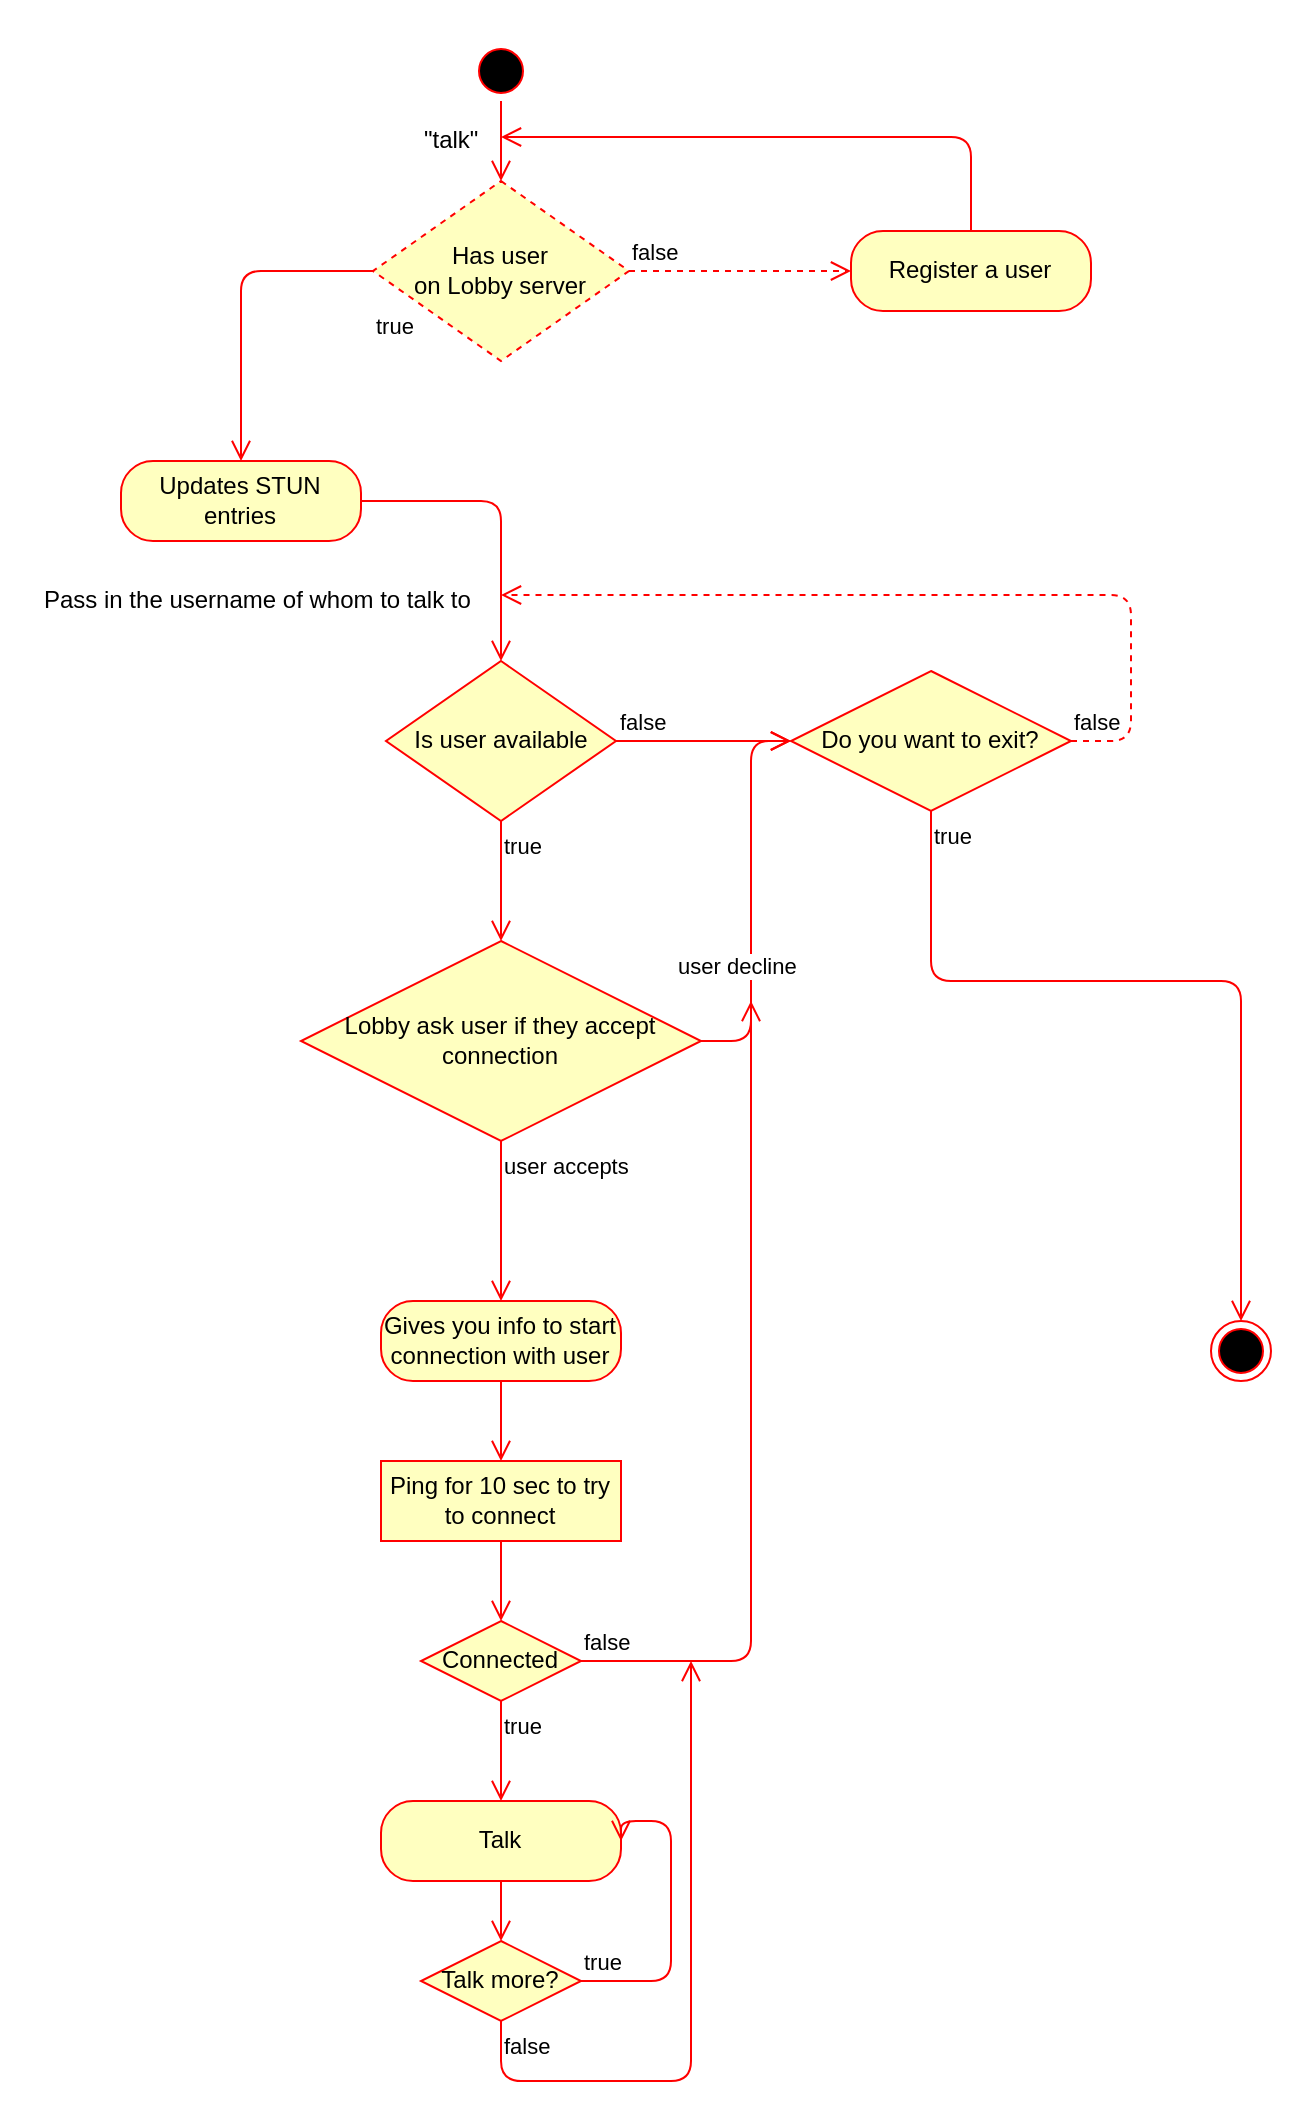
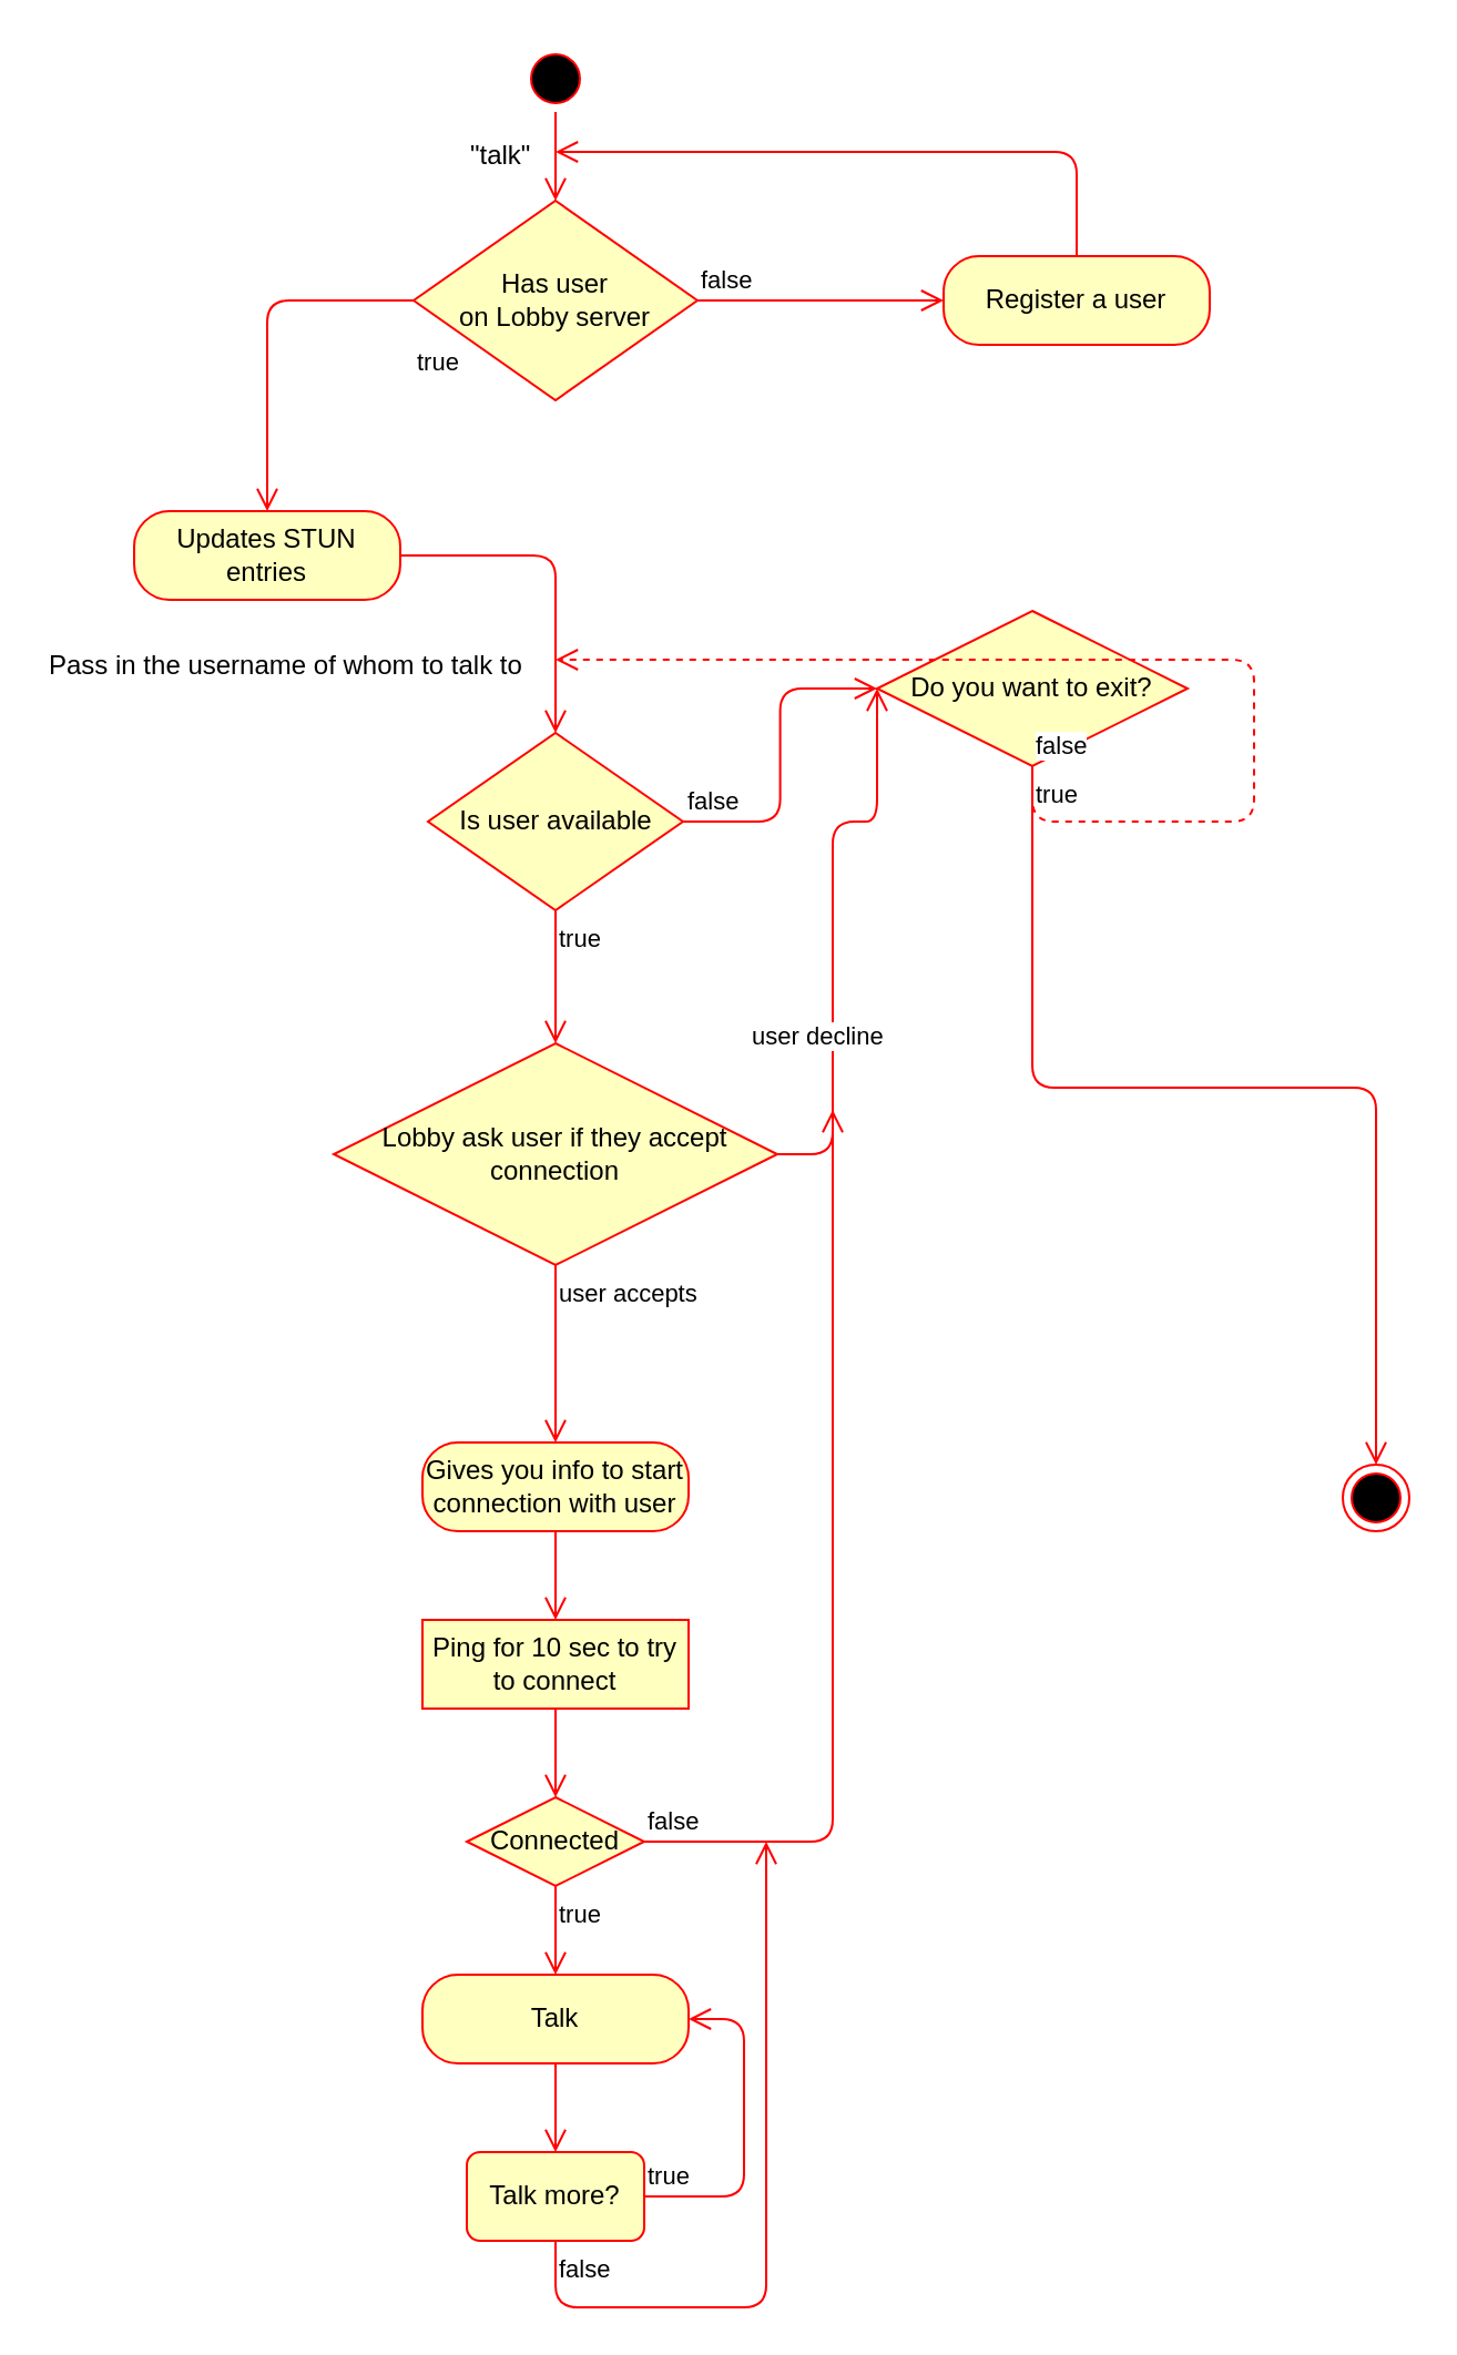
  <mxCell id="0" />
  <mxCell id="1" parent="0" />
  <mxCell id="2" value="" style="ellipse;html=1;shape=startState;fillColor=#000000;strokeColor=#ff0000;" vertex="1" parent="1"><mxGeometry x="235" y="20" width="30" height="30" as="geometry" /></mxCell>
  <mxCell id="3" value="" style="edgeStyle=orthogonalEdgeStyle;html=1;verticalAlign=bottom;endArrow=open;endSize=8;strokeColor=#ff0000;" edge="1" source="2" parent="1" target="5"><mxGeometry relative="1" as="geometry"><mxPoint x="250" y="120" as="targetPoint" /></mxGeometry></mxCell>
  <mxCell id="4" value="&quot;talk&quot;" style="text;html=1;resizable=0;points=[];autosize=1;align=left;verticalAlign=top;spacingTop=-4;" vertex="1" parent="1"><mxGeometry x="210" y="60" width="40" height="20" as="geometry" /></mxCell>
- <mxCell id="5" value="Has user&lt;br&gt;on Lobby server" style="rhombus;whiteSpace=wrap;html=1;fillColor=#ffffc0;strokeColor=#ff0000;dashed=1;" vertex="1" parent="1"><mxGeometry x="186" y="90" width="128" height="90" as="geometry" /></mxCell>
- <mxCell id="6" value="false" style="edgeStyle=orthogonalEdgeStyle;html=1;align=left;verticalAlign=bottom;endArrow=open;endSize=8;strokeColor=#ff0000;dashed=1;" edge="1" source="5" parent="1" target="8"><mxGeometry x="-1" relative="1" as="geometry"><mxPoint x="390" y="135" as="targetPoint" /><Array as="points"><mxPoint x="390" y="135" /></Array></mxGeometry></mxCell>
+ <mxCell id="5" value="Has user&lt;br&gt;on Lobby server" style="rhombus;whiteSpace=wrap;html=1;fillColor=#ffffc0;strokeColor=#ff0000;" vertex="1" parent="1"><mxGeometry x="186" y="90" width="128" height="90" as="geometry" /></mxCell>
+ <mxCell id="6" value="false" style="edgeStyle=orthogonalEdgeStyle;html=1;align=left;verticalAlign=bottom;endArrow=open;endSize=8;strokeColor=#ff0000;" edge="1" source="5" parent="1" target="8"><mxGeometry x="-1" relative="1" as="geometry"><mxPoint x="390" y="135" as="targetPoint" /><Array as="points"><mxPoint x="390" y="135" /></Array></mxGeometry></mxCell>
  <mxCell id="7" value="true" style="edgeStyle=orthogonalEdgeStyle;html=1;align=left;verticalAlign=top;endArrow=open;endSize=8;strokeColor=#ff0000;" edge="1" source="5" parent="1" target="10"><mxGeometry x="-1" y="15" relative="1" as="geometry"><mxPoint x="250" y="230" as="targetPoint" /><mxPoint as="offset" /></mxGeometry></mxCell>
  <mxCell id="8" value="Register a user" style="rounded=1;whiteSpace=wrap;html=1;arcSize=40;fontColor=#000000;fillColor=#ffffc0;strokeColor=#ff0000;" vertex="1" parent="1"><mxGeometry x="425" y="115" width="120" height="40" as="geometry" /></mxCell>
  <mxCell id="9" value="" style="edgeStyle=orthogonalEdgeStyle;html=1;verticalAlign=bottom;endArrow=open;endSize=8;strokeColor=#ff0000;exitX=0.5;exitY=0;exitDx=0;exitDy=0;entryX=1;entryY=0.4;entryDx=0;entryDy=0;entryPerimeter=0;" edge="1" source="8" parent="1" target="4"><mxGeometry relative="1" as="geometry"><mxPoint x="485" y="215" as="targetPoint" /></mxGeometry></mxCell>
  <mxCell id="10" value="Updates STUN entries" style="rounded=1;whiteSpace=wrap;html=1;arcSize=40;fontColor=#000000;fillColor=#ffffc0;strokeColor=#ff0000;" vertex="1" parent="1"><mxGeometry x="60" y="230" width="120" height="40" as="geometry" /></mxCell>
  <mxCell id="11" value="" style="edgeStyle=orthogonalEdgeStyle;html=1;verticalAlign=bottom;endArrow=open;endSize=8;strokeColor=#ff0000;" edge="1" source="10" parent="1" target="13"><mxGeometry relative="1" as="geometry"><mxPoint x="250" y="330" as="targetPoint" /></mxGeometry></mxCell>
  <mxCell id="12" value="Pass in the username of whom to talk to" style="text;html=1;resizable=0;points=[];autosize=1;align=left;verticalAlign=top;spacingTop=-4;" vertex="1" parent="1"><mxGeometry x="20" y="290" width="230" height="20" as="geometry" /></mxCell>
  <mxCell id="13" value="Is user available" style="rhombus;whiteSpace=wrap;html=1;fillColor=#ffffc0;strokeColor=#ff0000;" vertex="1" parent="1"><mxGeometry x="192.5" y="330" width="115" height="80" as="geometry" /></mxCell>
  <mxCell id="14" value="false" style="edgeStyle=orthogonalEdgeStyle;html=1;align=left;verticalAlign=bottom;endArrow=open;endSize=8;strokeColor=#ff0000;" edge="1" source="13" parent="1" target="19"><mxGeometry x="-1" relative="1" as="geometry"><mxPoint x="390" y="370" as="targetPoint" /></mxGeometry></mxCell>
  <mxCell id="15" value="true" style="edgeStyle=orthogonalEdgeStyle;html=1;align=left;verticalAlign=top;endArrow=open;endSize=8;strokeColor=#ff0000;" edge="1" source="13" parent="1" target="16"><mxGeometry x="-1" relative="1" as="geometry"><mxPoint x="250" y="450" as="targetPoint" /></mxGeometry></mxCell>
  <mxCell id="16" value="Lobby ask user if they accept connection" style="rhombus;whiteSpace=wrap;html=1;fillColor=#ffffc0;strokeColor=#ff0000;" vertex="1" parent="1"><mxGeometry x="150" y="470" width="200" height="100" as="geometry" /></mxCell>
  <mxCell id="17" value="user decline" style="edgeStyle=orthogonalEdgeStyle;html=1;align=left;verticalAlign=bottom;endArrow=open;endSize=8;strokeColor=#ff0000;exitX=1;exitY=0.5;exitDx=0;exitDy=0;entryX=0;entryY=0.5;entryDx=0;entryDy=0;" edge="1" source="16" parent="1" target="19"><mxGeometry x="-0.459" y="38" relative="1" as="geometry"><mxPoint x="425" y="520" as="targetPoint" /><Array as="points"><mxPoint x="375" y="520" /><mxPoint x="375" y="370" /></Array><mxPoint as="offset" /></mxGeometry></mxCell>
  <mxCell id="18" value="user accepts" style="edgeStyle=orthogonalEdgeStyle;html=1;align=left;verticalAlign=top;endArrow=open;endSize=8;strokeColor=#ff0000;" edge="1" source="16" parent="1" target="23"><mxGeometry x="-1" relative="1" as="geometry"><mxPoint x="250" y="630" as="targetPoint" /><mxPoint as="offset" /></mxGeometry></mxCell>
- <mxCell id="19" value="Do you want to exit?" style="rhombus;whiteSpace=wrap;html=1;fillColor=#ffffc0;strokeColor=#ff0000;" vertex="1" parent="1"><mxGeometry x="395" y="335" width="140" height="70" as="geometry" /></mxCell>
+ <mxCell id="19" value="Do you want to exit?" style="rhombus;whiteSpace=wrap;html=1;fillColor=#ffffc0;strokeColor=#ff0000;" vertex="1" parent="1"><mxGeometry x="395" y="275" width="140" height="70" as="geometry" /></mxCell>
  <mxCell id="20" value="false" style="edgeStyle=orthogonalEdgeStyle;html=1;align=left;verticalAlign=bottom;endArrow=open;endSize=8;strokeColor=#ff0000;entryX=1;entryY=0.35;entryDx=0;entryDy=0;entryPerimeter=0;dashed=1;" edge="1" source="19" parent="1" target="12"><mxGeometry x="-1" relative="1" as="geometry"><mxPoint x="595" y="290" as="targetPoint" /><Array as="points"><mxPoint x="565" y="370" /><mxPoint x="565" y="297" /></Array></mxGeometry></mxCell>
  <mxCell id="21" value="true&lt;br&gt;" style="edgeStyle=orthogonalEdgeStyle;html=1;align=left;verticalAlign=top;endArrow=open;endSize=8;strokeColor=#ff0000;" edge="1" source="19" parent="1" target="22"><mxGeometry x="-1" relative="1" as="geometry"><mxPoint x="435" y="450" as="targetPoint" /><Array as="points"><mxPoint x="465" y="490" /><mxPoint x="620" y="490" /></Array></mxGeometry></mxCell>
  <mxCell id="22" value="" style="ellipse;html=1;shape=endState;fillColor=#000000;strokeColor=#ff0000;" vertex="1" parent="1"><mxGeometry x="605" y="660" width="30" height="30" as="geometry" /></mxCell>
  <mxCell id="23" value="Gives you info to start connection with user" style="rounded=1;whiteSpace=wrap;html=1;arcSize=40;fontColor=#000000;fillColor=#ffffc0;strokeColor=#ff0000;" vertex="1" parent="1"><mxGeometry x="190" y="650" width="120" height="40" as="geometry" /></mxCell>
  <mxCell id="24" value="" style="edgeStyle=orthogonalEdgeStyle;html=1;verticalAlign=bottom;endArrow=open;endSize=8;strokeColor=#ff0000;" edge="1" source="23" parent="1" target="25"><mxGeometry relative="1" as="geometry"><mxPoint x="250" y="750" as="targetPoint" /></mxGeometry></mxCell>
  <mxCell id="25" value="Ping for 10 sec to try to connect" style="whiteSpace=wrap;html=1;arcSize=40;fontColor=#000000;fillColor=#ffffc0;strokeColor=#ff0000;rounded=0;" vertex="1" parent="1"><mxGeometry x="190" y="730" width="120" height="40" as="geometry" /></mxCell>
  <mxCell id="26" value="" style="edgeStyle=orthogonalEdgeStyle;html=1;verticalAlign=bottom;endArrow=open;endSize=8;strokeColor=#ff0000;" edge="1" source="25" parent="1" target="27"><mxGeometry relative="1" as="geometry"><mxPoint x="250" y="830" as="targetPoint" /></mxGeometry></mxCell>
  <mxCell id="27" value="Connected" style="rhombus;whiteSpace=wrap;html=1;fillColor=#ffffc0;strokeColor=#ff0000;" vertex="1" parent="1"><mxGeometry x="210" y="810" width="80" height="40" as="geometry" /></mxCell>
  <mxCell id="28" value="false" style="edgeStyle=orthogonalEdgeStyle;html=1;align=left;verticalAlign=bottom;endArrow=open;endSize=8;strokeColor=#ff0000;" edge="1" source="27" parent="1"><mxGeometry x="-1" relative="1" as="geometry"><mxPoint x="375" y="500" as="targetPoint" /><Array as="points"><mxPoint x="375" y="830" /></Array></mxGeometry></mxCell>
  <mxCell id="29" value="true" style="edgeStyle=orthogonalEdgeStyle;html=1;align=left;verticalAlign=top;endArrow=open;endSize=8;strokeColor=#ff0000;" edge="1" source="27" parent="1" target="30"><mxGeometry x="-1" relative="1" as="geometry"><mxPoint x="250" y="910" as="targetPoint" /></mxGeometry></mxCell>
- <mxCell id="30" value="Talk" style="rounded=1;whiteSpace=wrap;html=1;arcSize=40;fontColor=#000000;fillColor=#ffffc0;strokeColor=#ff0000;" vertex="1" parent="1"><mxGeometry x="190" y="900" width="120" height="40" as="geometry" /></mxCell>
+ <mxCell id="30" value="Talk" style="rounded=1;whiteSpace=wrap;html=1;arcSize=40;fontColor=#000000;fillColor=#ffffc0;strokeColor=#ff0000;" vertex="1" parent="1"><mxGeometry x="190" y="890" width="120" height="40" as="geometry" /></mxCell>
  <mxCell id="31" value="" style="edgeStyle=orthogonalEdgeStyle;html=1;verticalAlign=bottom;endArrow=open;endSize=8;strokeColor=#ff0000;" edge="1" source="30" parent="1" target="32"><mxGeometry relative="1" as="geometry"><mxPoint x="250" y="990" as="targetPoint" /></mxGeometry></mxCell>
- <mxCell id="32" value="Talk more?" style="rhombus;whiteSpace=wrap;html=1;fillColor=#ffffc0;strokeColor=#ff0000;" vertex="1" parent="1"><mxGeometry x="210" y="970" width="80" height="40" as="geometry" /></mxCell>
+ <mxCell id="32" value="Talk more?" style="whiteSpace=wrap;html=1;fillColor=#ffffc0;strokeColor=#ff0000;rounded=1;" vertex="1" parent="1"><mxGeometry x="210" y="970" width="80" height="40" as="geometry" /></mxCell>
  <mxCell id="33" value="true" style="edgeStyle=orthogonalEdgeStyle;html=1;align=left;verticalAlign=bottom;endArrow=open;endSize=8;strokeColor=#ff0000;entryX=1;entryY=0.5;entryDx=0;entryDy=0;" edge="1" source="32" parent="1" target="30"><mxGeometry x="-1" relative="1" as="geometry"><mxPoint x="390" y="990" as="targetPoint" /><Array as="points"><mxPoint x="335" y="990" /><mxPoint x="335" y="910" /></Array></mxGeometry></mxCell>
  <mxCell id="34" value="false" style="edgeStyle=orthogonalEdgeStyle;html=1;align=left;verticalAlign=top;endArrow=open;endSize=8;strokeColor=#ff0000;" edge="1" source="32" parent="1"><mxGeometry x="-1" relative="1" as="geometry"><mxPoint x="345" y="830" as="targetPoint" /><Array as="points"><mxPoint x="250" y="1040" /><mxPoint x="345" y="1040" /></Array></mxGeometry></mxCell>
